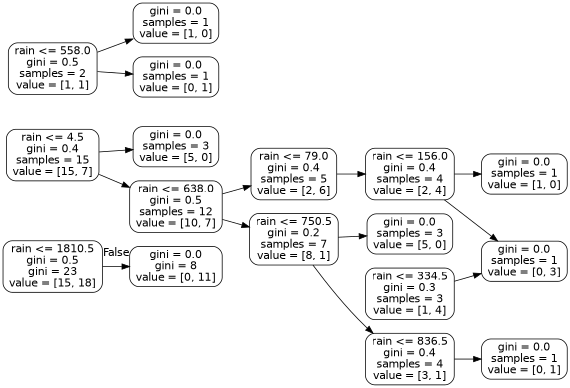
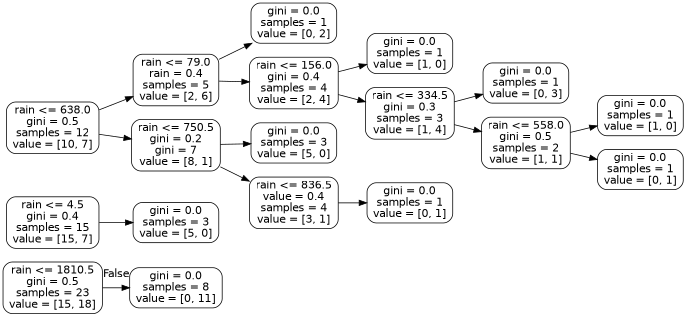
  digraph {
    rankdir=LR
    node [color=black fontname=helvetica shape=box style=rounded]
    edge [fontname=helvetica]
-   n1 [label="rain <= 1810.5\ngini = 0.5\ngini = 23\nvalue = [15, 18]"]
-   n2 [label="gini = 0.0\ngini = 8\nvalue = [0, 11]"]
+   n1 [label="rain <= 1810.5\ngini = 0.5\nsamples = 23\nvalue = [15, 18]"]
+   n2 [label="gini = 0.0\nsamples = 8\nvalue = [0, 11]"]
    n3 [label="rain <= 4.5\ngini = 0.4\nsamples = 15\nvalue = [15, 7]"]
    n4 [label="gini = 0.0\nsamples = 3\nvalue = [5, 0]"]
    n5 [label="rain <= 638.0\ngini = 0.5\nsamples = 12\nvalue = [10, 7]"]
-   n6 [label="rain <= 79.0\ngini = 0.4\nsamples = 5\nvalue = [2, 6]"]
-   n7 [label="rain <= 750.5\ngini = 0.2\nsamples = 7\nvalue = [8, 1]"]
+   n6 [label="rain <= 79.0\nrain = 0.4\nsamples = 5\nvalue = [2, 6]"]
+   n7 [label="rain <= 750.5\ngini = 0.2\ngini = 7\nvalue = [8, 1]"]
+   n8 [label="gini = 0.0\nsamples = 1\nvalue = [0, 2]"]
    n9 [label="rain <= 156.0\ngini = 0.4\nsamples = 4\nvalue = [2, 4]"]
    n10 [label="gini = 0.0\nsamples = 3\nvalue = [5, 0]"]
-   n11 [label="rain <= 836.5\ngini = 0.4\nsamples = 4\nvalue = [3, 1]"]
+   n11 [label="rain <= 836.5\nvalue = 0.4\nsamples = 4\nvalue = [3, 1]"]
    n12 [label="gini = 0.0\nsamples = 1\nvalue = [1, 0]"]
    n13 [label="rain <= 334.5\ngini = 0.3\nsamples = 3\nvalue = [1, 4]"]
    n14 [label="gini = 0.0\nsamples = 1\nvalue = [0, 3]"]
    n15 [label="rain <= 558.0\ngini = 0.5\nsamples = 2\nvalue = [1, 1]"]
    n16 [label="gini = 0.0\nsamples = 1\nvalue = [1, 0]"]
    n17 [label="gini = 0.0\nsamples = 1\nvalue = [0, 1]"]
    n18 [label="gini = 0.0\nsamples = 1\nvalue = [0, 1]"]
    n1 -> n2 [headlabel=False labelangle=-45 labeldistance=2.5]
    n3 -> n4
-   n3 -> n5
    n5 -> n6
    n5 -> n7
+   n6 -> n8
    n6 -> n9
    n7 -> n10
    n7 -> n11
    n9 -> n12
-   n9 -> n14
+   n9 -> n13
    n11 -> n18
    n13 -> n14
+   n13 -> n15
    n15 -> n16
    n15 -> n17
  }
